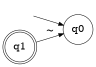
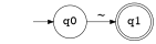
  digraph {
    rankdir=LR
    node [fontsize=20]
    edge [fontsize="20pt"]
    "" [shape=plaintext]
    n2 [label=q0 shape=circle]
    n3 [label=q1 shape=doublecircle]
    "" -> n2
-   n3 -> n2 [label="~"]
+   n2 -> n3 [label="~"]
  }
